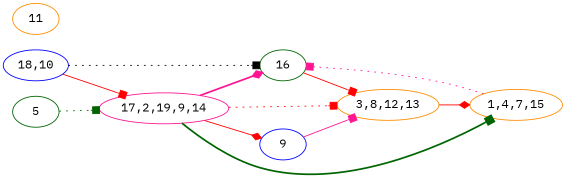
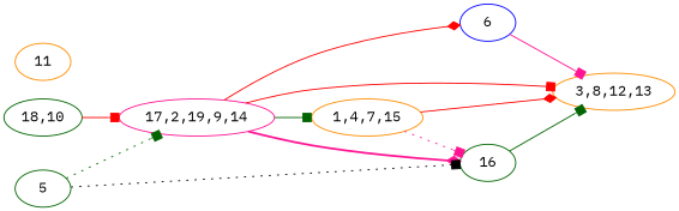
  digraph {
    fontname="IBM Plex Mono"
    rankdir=LR
    node [color=darkorange fontname="IBM Plex Mono"]
    edge [arrowhead=box color=red fontname="IBM Plex Mono" style=solid]
    16 [color=darkgreen]
    "3,8,12,13"
    "1,4,7,15"
    "17,2,19,9,14" [color=deeppink]
-   6 [color=blue label=9]
-   "18,10" [color=blue]
+   6 [color=blue]
+   "18,10" [color=darkgreen]
    11
    5 [color=darkgreen]
-   16 -> "3,8,12,13"
+   16 -> "3,8,12,13" [color=darkgreen]
    "1,4,7,15" -> 16 [color=deeppink style=dotted]
-   "3,8,12,13" -> "1,4,7,15" [arrowhead=diamond]
+   "1,4,7,15" -> "3,8,12,13" [arrowhead=diamond]
    "17,2,19,9,14" -> 16 [arrowhead=diamond color=deeppink style=bold]
-   "17,2,19,9,14" -> "3,8,12,13" [style=dotted]
-   "17,2,19,9,14" -> "1,4,7,15" [color=darkgreen style=bold]
+   "17,2,19,9,14" -> "3,8,12,13"
+   "17,2,19,9,14" -> "1,4,7,15" [color=darkgreen]
    "17,2,19,9,14" -> 6 [arrowhead=diamond]
    6 -> "3,8,12,13" [color=deeppink]
    "18,10" -> "17,2,19,9,14"
-   "18,10" -> 16 [color=black style=dotted]
+   5 -> 16 [color=black style=dotted]
    5 -> "17,2,19,9,14" [color=darkgreen style=dotted]
  }
